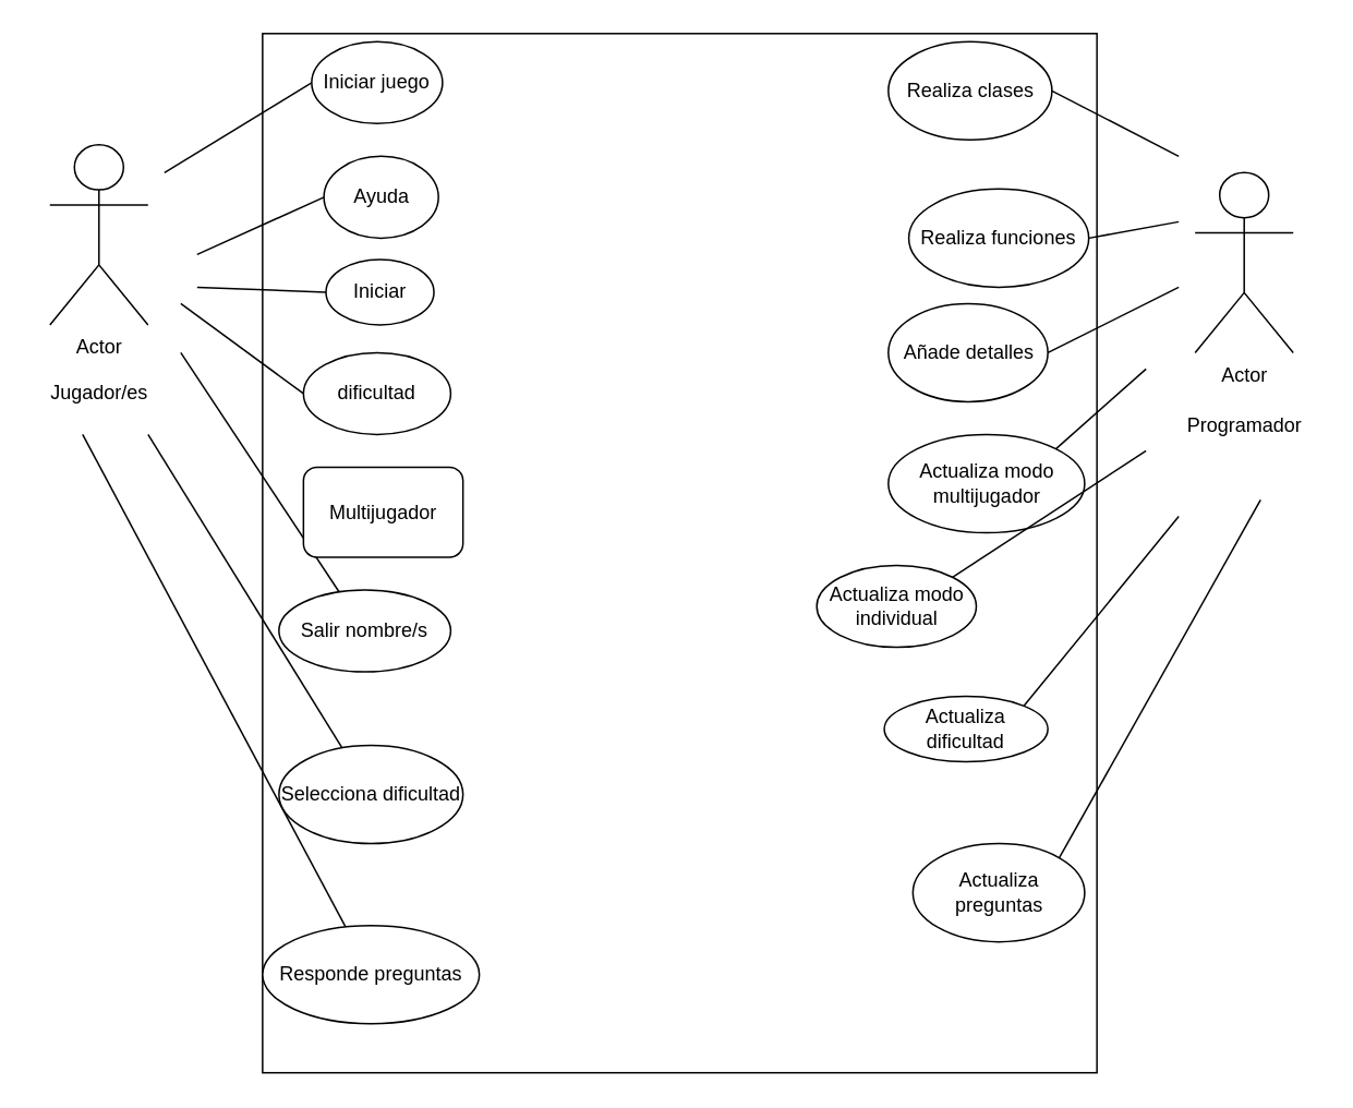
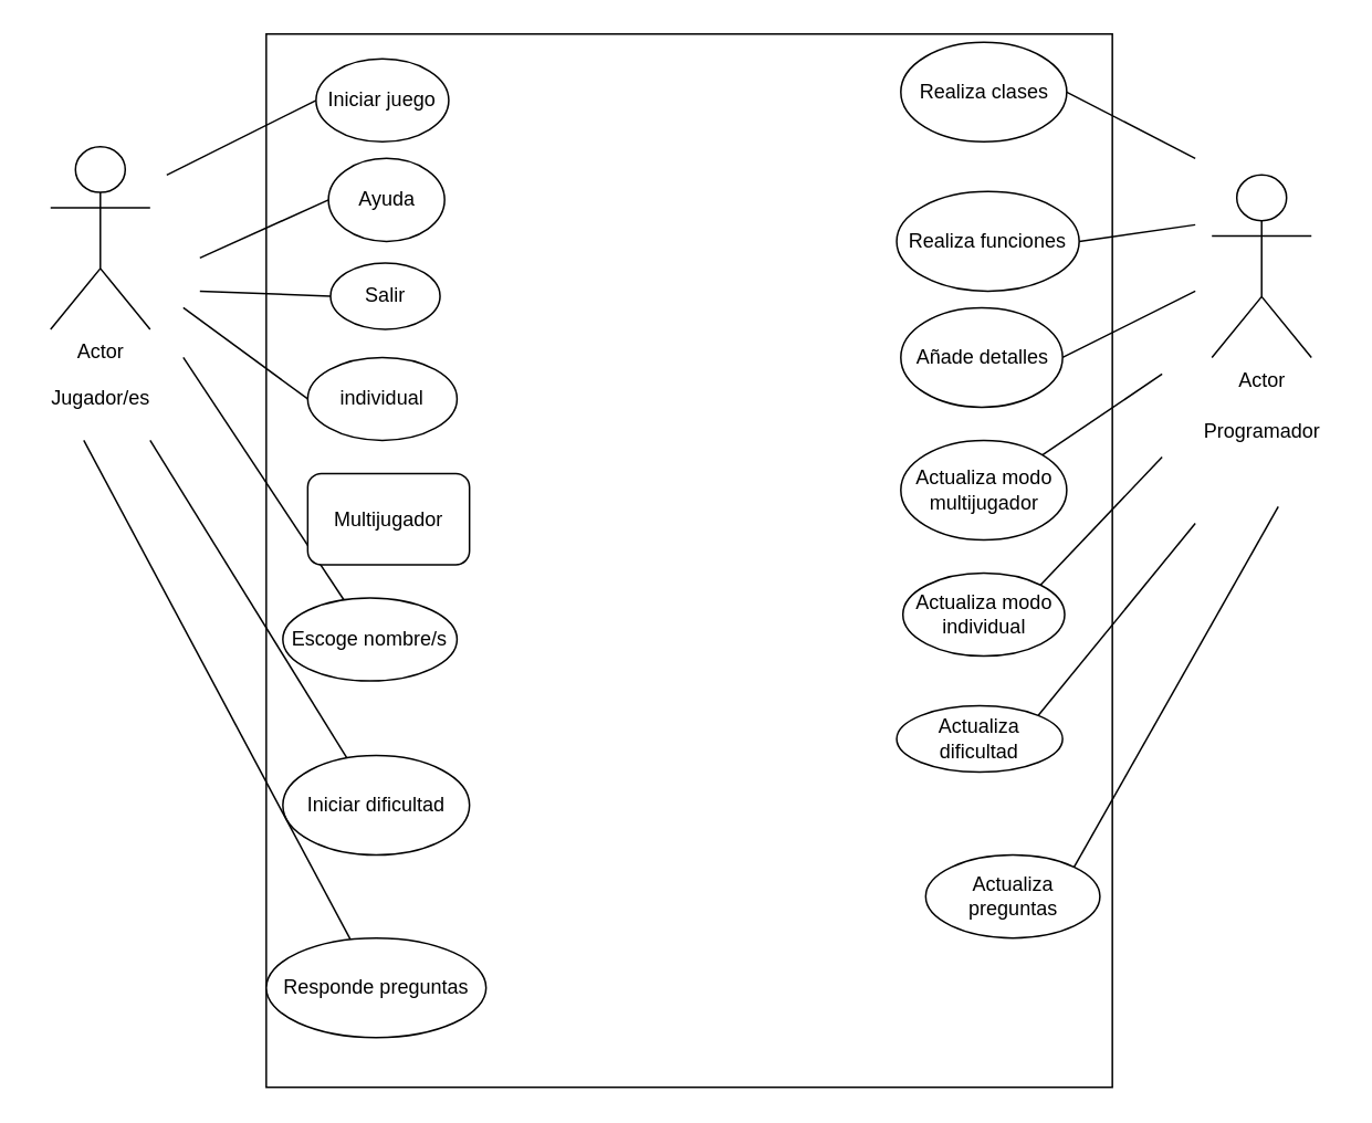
  <mxCell id="0" />
  <mxCell id="1" parent="0" />
  <mxCell id="2" value="Actor" style="shape=umlActor;verticalLabelPosition=bottom;verticalAlign=top;html=1;outlineConnect=0;" vertex="1" parent="1"><mxGeometry x="30" y="88" width="60" height="110" as="geometry" /></mxCell>
  <mxCell id="3" value="Jugador/es" style="text;html=1;align=center;verticalAlign=middle;resizable=0;points=[];autosize=1;strokeColor=none;fillColor=none;" vertex="1" parent="1"><mxGeometry x="20" y="225" width="80" height="30" as="geometry" /></mxCell>
  <mxCell id="4" value="" style="rounded=0;whiteSpace=wrap;html=1;" vertex="1" parent="1"><mxGeometry x="160" y="20" width="510" height="635" as="geometry" /></mxCell>
  <mxCell id="5" value="Programador" style="text;html=1;align=center;verticalAlign=middle;resizable=0;points=[];autosize=1;strokeColor=none;fillColor=none;" vertex="1" parent="1"><mxGeometry x="715" y="245" width="90" height="30" as="geometry" /></mxCell>
  <mxCell id="6" value="Actor" style="shape=umlActor;verticalLabelPosition=bottom;verticalAlign=top;html=1;outlineConnect=0;" vertex="1" parent="1"><mxGeometry x="730" y="105" width="60" height="110" as="geometry" /></mxCell>
  <mxCell id="7" value="" style="endArrow=none;html=1;rounded=0;entryX=0;entryY=0.5;entryDx=0;entryDy=0;" edge="1" parent="1" target="8"><mxGeometry width="50" height="50" relative="1" as="geometry"><mxPoint x="100" y="105" as="sourcePoint" /><mxPoint x="430" y="305" as="targetPoint" /></mxGeometry></mxCell>
- <mxCell id="8" value="Iniciar juego" style="ellipse;whiteSpace=wrap;html=1;" vertex="1" parent="1"><mxGeometry x="190" y="25" width="80" height="50" as="geometry" /></mxCell>
+ <mxCell id="8" value="Iniciar juego" style="ellipse;whiteSpace=wrap;html=1;" vertex="1" parent="1"><mxGeometry x="190" y="35" width="80" height="50" as="geometry" /></mxCell>
  <mxCell id="9" value="" style="endArrow=none;html=1;rounded=0;entryX=0;entryY=0.5;entryDx=0;entryDy=0;" edge="1" parent="1" target="10"><mxGeometry width="50" height="50" relative="1" as="geometry"><mxPoint x="110" y="185" as="sourcePoint" /><mxPoint x="430" y="305" as="targetPoint" /></mxGeometry></mxCell>
- <mxCell id="10" value="dificultad" style="ellipse;whiteSpace=wrap;html=1;" vertex="1" parent="1"><mxGeometry x="185" y="215" width="90" height="50" as="geometry" /></mxCell>
+ <mxCell id="10" value="individual" style="ellipse;whiteSpace=wrap;html=1;" vertex="1" parent="1"><mxGeometry x="185" y="215" width="90" height="50" as="geometry" /></mxCell>
  <mxCell id="11" value="" style="endArrow=none;html=1;rounded=0;" edge="1" parent="1" target="12"><mxGeometry width="50" height="50" relative="1" as="geometry"><mxPoint x="110" y="215" as="sourcePoint" /><mxPoint x="430" y="295" as="targetPoint" /></mxGeometry></mxCell>
- <mxCell id="12" value="Salir nombre/s" style="ellipse;whiteSpace=wrap;html=1;" vertex="1" parent="1"><mxGeometry x="170" y="360" width="105" height="50" as="geometry" /></mxCell>
+ <mxCell id="12" value="Escoge nombre/s" style="ellipse;whiteSpace=wrap;html=1;" vertex="1" parent="1"><mxGeometry x="170" y="360" width="105" height="50" as="geometry" /></mxCell>
  <mxCell id="13" value="" style="endArrow=none;html=1;rounded=0;" edge="1" parent="1" target="14"><mxGeometry width="50" height="50" relative="1" as="geometry"><mxPoint x="90" y="265" as="sourcePoint" /><mxPoint x="430" y="305" as="targetPoint" /></mxGeometry></mxCell>
- <mxCell id="14" value="Selecciona dificultad" style="ellipse;whiteSpace=wrap;html=1;" vertex="1" parent="1"><mxGeometry x="170" y="455" width="112.5" height="60" as="geometry" /></mxCell>
+ <mxCell id="14" value="Iniciar dificultad" style="ellipse;whiteSpace=wrap;html=1;" vertex="1" parent="1"><mxGeometry x="170" y="455" width="112.5" height="60" as="geometry" /></mxCell>
  <mxCell id="15" value="" style="endArrow=none;html=1;rounded=0;" edge="1" parent="1" target="16"><mxGeometry width="50" height="50" relative="1" as="geometry"><mxPoint x="50" y="265" as="sourcePoint" /><mxPoint x="430" y="305" as="targetPoint" /></mxGeometry></mxCell>
  <mxCell id="16" value="Responde preguntas" style="ellipse;whiteSpace=wrap;html=1;" vertex="1" parent="1"><mxGeometry x="160" y="565" width="132.5" height="60" as="geometry" /></mxCell>
  <mxCell id="17" value="Multijugador" style="whiteSpace=wrap;html=1;rounded=1;" vertex="1" parent="1"><mxGeometry x="185" y="285" width="97.5" height="55" as="geometry" /></mxCell>
  <mxCell id="18" value="Ayuda" style="ellipse;whiteSpace=wrap;html=1;" vertex="1" parent="1"><mxGeometry x="197.5" y="95" width="70" height="50" as="geometry" /></mxCell>
- <mxCell id="19" value="Iniciar" style="ellipse;whiteSpace=wrap;html=1;" vertex="1" parent="1"><mxGeometry x="198.75" y="158" width="66" height="40" as="geometry" /></mxCell>
+ <mxCell id="19" value="Salir" style="ellipse;whiteSpace=wrap;html=1;" vertex="1" parent="1"><mxGeometry x="198.75" y="158" width="66" height="40" as="geometry" /></mxCell>
  <mxCell id="20" value="" style="endArrow=none;html=1;rounded=0;entryX=0;entryY=0.5;entryDx=0;entryDy=0;" edge="1" parent="1" target="19"><mxGeometry width="50" height="50" relative="1" as="geometry"><mxPoint x="120" y="175" as="sourcePoint" /><mxPoint x="430" y="235" as="targetPoint" /></mxGeometry></mxCell>
  <mxCell id="21" value="" style="endArrow=none;html=1;rounded=0;entryX=0;entryY=0.5;entryDx=0;entryDy=0;" edge="1" parent="1" target="18"><mxGeometry width="50" height="50" relative="1" as="geometry"><mxPoint x="120" y="155" as="sourcePoint" /><mxPoint x="430" y="235" as="targetPoint" /></mxGeometry></mxCell>
  <mxCell id="22" value="Realiza clases" style="ellipse;whiteSpace=wrap;html=1;" vertex="1" parent="1"><mxGeometry x="542.5" width="100" height="60" as="geometry" y="25" /></mxCell>
- <mxCell id="23" value="Realiza funciones" style="ellipse;whiteSpace=wrap;html=1;" vertex="1" parent="1"><mxGeometry x="555" y="115" width="110" height="60" as="geometry" /></mxCell>
- <mxCell id="24" value="Actualiza modo multijugador" style="ellipse;whiteSpace=wrap;html=1;" vertex="1" parent="1"><mxGeometry x="542.5" y="265" width="120" height="60" as="geometry" /></mxCell>
+ <mxCell id="23" value="Realiza funciones" style="ellipse;whiteSpace=wrap;html=1;" vertex="1" parent="1"><mxGeometry x="540" y="115" width="110" height="60" as="geometry" /></mxCell>
+ <mxCell id="24" value="Actualiza modo multijugador" style="ellipse;whiteSpace=wrap;html=1;" vertex="1" parent="1"><mxGeometry x="542.5" y="265" width="100" height="60" as="geometry" /></mxCell>
  <mxCell id="25" value="Actualiza dificultad" style="ellipse;whiteSpace=wrap;html=1;" vertex="1" parent="1"><mxGeometry x="540" y="425" width="100" height="40" as="geometry" /></mxCell>
- <mxCell id="26" value="Actualiza preguntas" style="ellipse;whiteSpace=wrap;html=1;" vertex="1" parent="1"><mxGeometry x="557.5" y="515" width="105" height="60" as="geometry" /></mxCell>
+ <mxCell id="26" value="Actualiza preguntas" style="ellipse;whiteSpace=wrap;html=1;" vertex="1" parent="1"><mxGeometry x="557.5" y="515" width="105" height="50" as="geometry" /></mxCell>
  <mxCell id="27" value="Añade detalles" style="ellipse;whiteSpace=wrap;html=1;" vertex="1" parent="1"><mxGeometry x="542.5" y="185" width="97.5" height="60" as="geometry" /></mxCell>
- <mxCell id="28" value="Actualiza modo individual" style="ellipse;whiteSpace=wrap;html=1;" vertex="1" parent="1"><mxGeometry x="498.75" y="345" width="97.5" height="50" as="geometry" /></mxCell>
+ <mxCell id="28" value="Actualiza modo individual" style="ellipse;whiteSpace=wrap;html=1;" vertex="1" parent="1"><mxGeometry x="543.75" y="345" width="97.5" height="50" as="geometry" /></mxCell>
  <mxCell id="29" value="" style="endArrow=none;html=1;rounded=0;entryX=1;entryY=0;entryDx=0;entryDy=0;" edge="1" parent="1" target="26"><mxGeometry width="50" height="50" relative="1" as="geometry"><mxPoint x="770" y="305" as="sourcePoint" /><mxPoint x="430" y="305" as="targetPoint" /></mxGeometry></mxCell>
  <mxCell id="30" value="" style="endArrow=none;html=1;rounded=0;entryX=1;entryY=0;entryDx=0;entryDy=0;" edge="1" parent="1" target="25"><mxGeometry width="50" height="50" relative="1" as="geometry"><mxPoint x="720" y="315" as="sourcePoint" /><mxPoint x="430" y="305" as="targetPoint" /></mxGeometry></mxCell>
  <mxCell id="31" value="" style="endArrow=none;html=1;rounded=0;entryX=1;entryY=0;entryDx=0;entryDy=0;" edge="1" parent="1" target="28"><mxGeometry width="50" height="50" relative="1" as="geometry"><mxPoint x="700" y="275" as="sourcePoint" /><mxPoint x="430" y="305" as="targetPoint" /></mxGeometry></mxCell>
  <mxCell id="32" value="" style="endArrow=none;html=1;rounded=0;entryX=1;entryY=0;entryDx=0;entryDy=0;" edge="1" parent="1" target="24"><mxGeometry width="50" height="50" relative="1" as="geometry"><mxPoint x="700" y="225" as="sourcePoint" /><mxPoint x="430" y="305" as="targetPoint" /></mxGeometry></mxCell>
  <mxCell id="33" value="" style="endArrow=none;html=1;rounded=0;entryX=1;entryY=0.5;entryDx=0;entryDy=0;" edge="1" parent="1" target="27"><mxGeometry width="50" height="50" relative="1" as="geometry"><mxPoint x="720" y="175" as="sourcePoint" /><mxPoint x="430" y="305" as="targetPoint" /></mxGeometry></mxCell>
  <mxCell id="34" value="" style="endArrow=none;html=1;rounded=0;entryX=1;entryY=0.5;entryDx=0;entryDy=0;" edge="1" parent="1" target="23"><mxGeometry width="50" height="50" relative="1" as="geometry"><mxPoint x="720" y="135" as="sourcePoint" /><mxPoint x="430" y="305" as="targetPoint" /></mxGeometry></mxCell>
  <mxCell id="35" value="" style="endArrow=none;html=1;rounded=0;entryX=1;entryY=0.5;entryDx=0;entryDy=0;" edge="1" parent="1" target="22"><mxGeometry width="50" height="50" relative="1" as="geometry"><mxPoint x="720" y="95" as="sourcePoint" /><mxPoint x="430" y="305" as="targetPoint" /></mxGeometry></mxCell>
